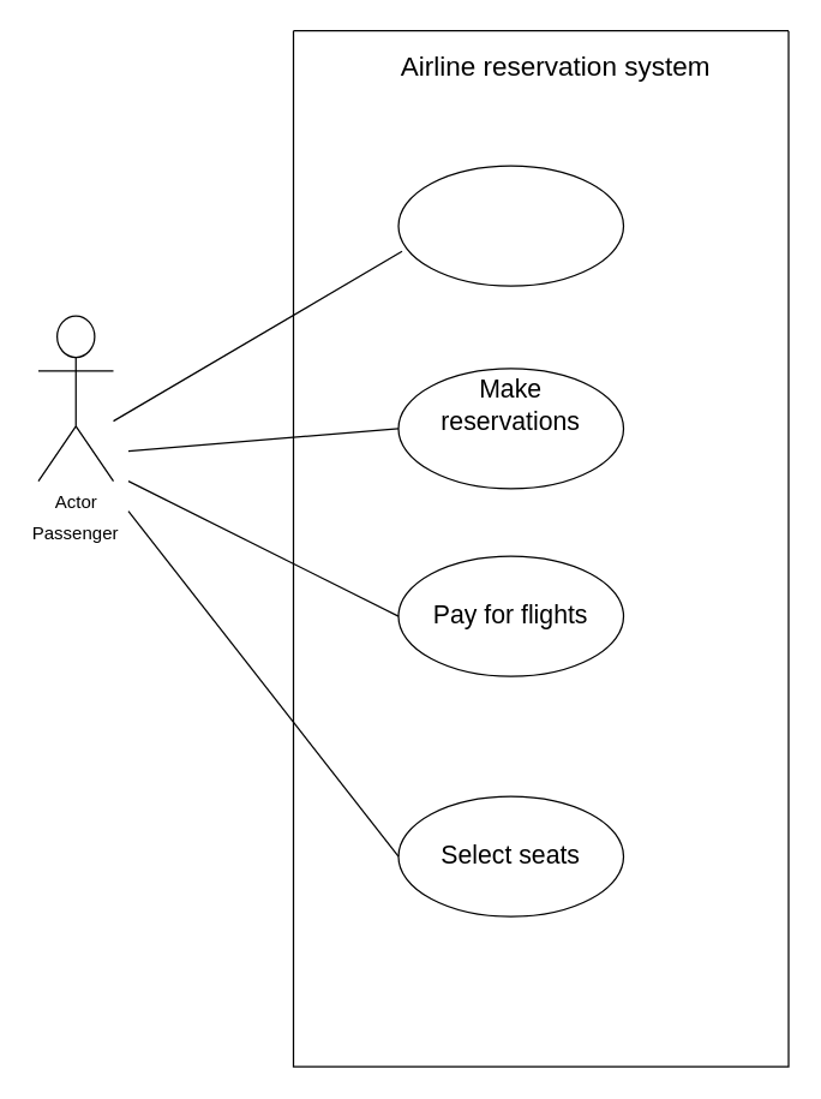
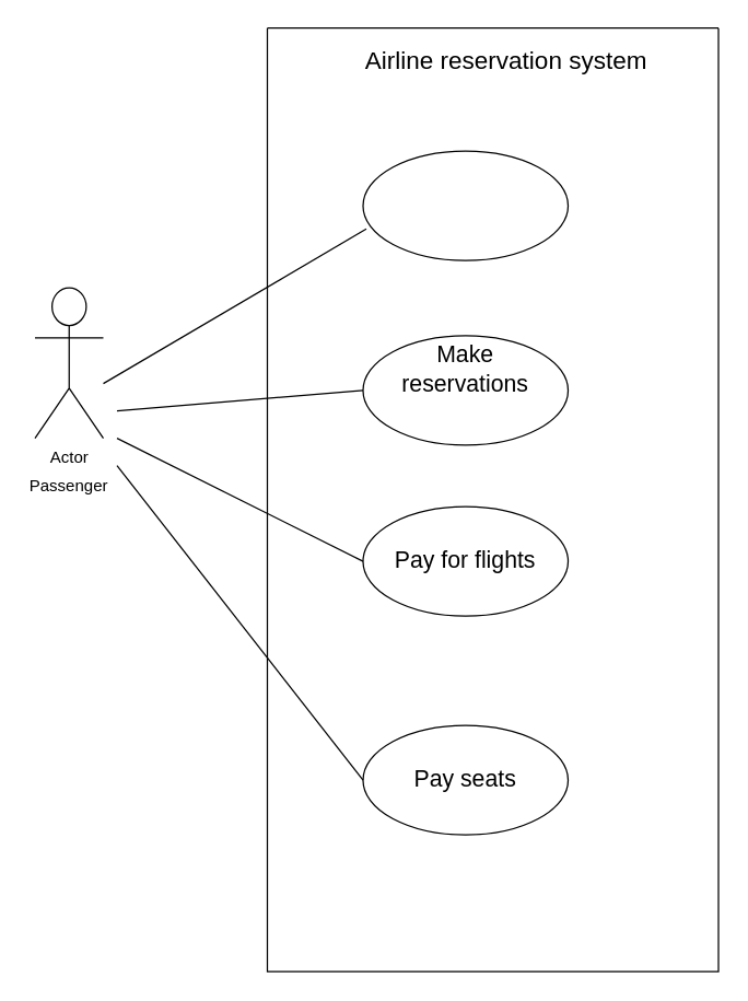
  <mxCell id="0" />
  <mxCell id="1" parent="0" />
  <mxCell id="2" value="" style="swimlane;startSize=0;" parent="1" vertex="1"><mxGeometry x="195" y="20" width="330" height="690" as="geometry" /></mxCell>
  <mxCell id="3" value="&lt;p style=&quot;line-height: 120%;&quot;&gt;&lt;font style=&quot;font-size: 18px;&quot;&gt;Airline reservation system&lt;/font&gt;&lt;/p&gt;" style="text;html=1;strokeColor=none;fillColor=none;align=center;verticalAlign=middle;whiteSpace=wrap;rounded=0;" parent="2" vertex="1"><mxGeometry x="60" y="10" width="230" height="30" as="geometry" /></mxCell>
  <mxCell id="4" value="" style="ellipse;whiteSpace=wrap;html=1;fillStyle=hatch;" parent="2" vertex="1"><mxGeometry x="70" y="90" width="150" height="80" as="geometry" /></mxCell>
  <mxCell id="5" value="" style="ellipse;whiteSpace=wrap;html=1;fillStyle=hatch;" parent="2" vertex="1"><mxGeometry x="70" y="225" width="150" height="80" as="geometry" /></mxCell>
  <mxCell id="6" value="&lt;font style=&quot;font-size: 17px;&quot;&gt;Make reservations&lt;/font&gt;" style="text;html=1;strokeColor=none;fillColor=none;align=center;verticalAlign=middle;whiteSpace=wrap;rounded=0;" parent="2" vertex="1"><mxGeometry x="85" y="235" width="120" height="30" as="geometry" /></mxCell>
  <mxCell id="7" value="" style="ellipse;whiteSpace=wrap;html=1;fillStyle=hatch;" parent="2" vertex="1"><mxGeometry x="70" y="350" width="150" height="80" as="geometry" /></mxCell>
  <mxCell id="8" value="&lt;font style=&quot;font-size: 17px;&quot;&gt;Pay for flights&lt;/font&gt;" style="text;html=1;strokeColor=none;fillColor=none;align=center;verticalAlign=middle;whiteSpace=wrap;rounded=0;" parent="2" vertex="1"><mxGeometry x="85" y="375" width="120" height="30" as="geometry" /></mxCell>
  <mxCell id="9" value="" style="ellipse;whiteSpace=wrap;html=1;fillStyle=hatch;" parent="2" vertex="1"><mxGeometry x="70" y="510" width="150" height="80" as="geometry" /></mxCell>
- <mxCell id="10" value="&lt;font style=&quot;font-size: 17px;&quot;&gt;Select seats&lt;/font&gt;" style="text;html=1;strokeColor=none;fillColor=none;align=center;verticalAlign=middle;whiteSpace=wrap;rounded=0;" parent="2" vertex="1"><mxGeometry x="85" y="535" width="120" height="30" as="geometry" /></mxCell>
+ <mxCell id="10" value="&lt;font style=&quot;font-size: 17px;&quot;&gt;Pay seats&lt;/font&gt;" style="text;html=1;strokeColor=none;fillColor=none;align=center;verticalAlign=middle;whiteSpace=wrap;rounded=0;" parent="2" vertex="1"><mxGeometry x="85" y="535" width="120" height="30" as="geometry" /></mxCell>
  <mxCell id="11" value="Actor" style="shape=umlActor;verticalLabelPosition=bottom;verticalAlign=top;html=1;" parent="1" vertex="1"><mxGeometry x="25" y="210" width="50" height="110" as="geometry" /></mxCell>
  <mxCell id="12" value="Passenger" style="text;html=1;strokeColor=none;fillColor=none;align=center;verticalAlign=middle;whiteSpace=wrap;rounded=0;" parent="1" vertex="1"><mxGeometry x="20" y="340" width="60" height="30" as="geometry" /></mxCell>
  <mxCell id="13" value="" style="endArrow=none;html=1;rounded=0;entryX=0.016;entryY=0.712;entryDx=0;entryDy=0;entryPerimeter=0;" parent="1" target="4" edge="1"><mxGeometry width="50" height="50" relative="1" as="geometry"><mxPoint x="75" y="280" as="sourcePoint" /><mxPoint x="385" y="310" as="targetPoint" /></mxGeometry></mxCell>
  <mxCell id="14" value="" style="endArrow=none;html=1;rounded=0;entryX=0;entryY=0.5;entryDx=0;entryDy=0;" parent="1" target="5" edge="1"><mxGeometry width="50" height="50" relative="1" as="geometry"><mxPoint x="85" y="300" as="sourcePoint" /><mxPoint x="385" y="310" as="targetPoint" /></mxGeometry></mxCell>
  <mxCell id="15" value="" style="endArrow=none;html=1;rounded=0;entryX=0;entryY=0.5;entryDx=0;entryDy=0;" parent="1" target="7" edge="1"><mxGeometry width="50" height="50" relative="1" as="geometry"><mxPoint x="85" y="320" as="sourcePoint" /><mxPoint x="385" y="410" as="targetPoint" /></mxGeometry></mxCell>
  <mxCell id="16" value="" style="endArrow=none;html=1;rounded=0;entryX=0;entryY=0.5;entryDx=0;entryDy=0;" parent="1" target="9" edge="1"><mxGeometry width="50" height="50" relative="1" as="geometry"><mxPoint x="85" y="340" as="sourcePoint" /><mxPoint x="265" y="440" as="targetPoint" /></mxGeometry></mxCell>
